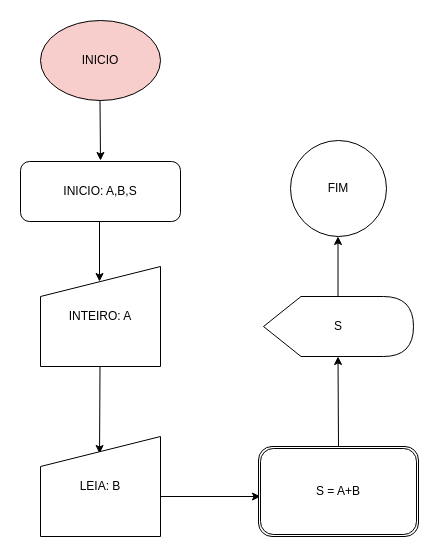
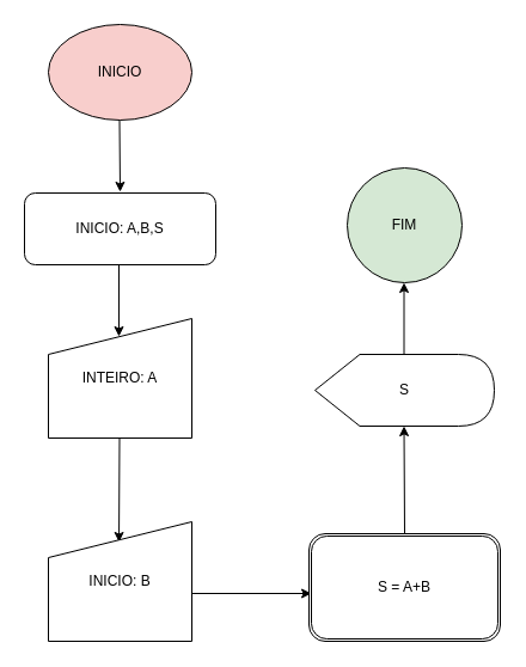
  <mxCell id="0" />
  <mxCell id="1" parent="0" />
  <mxCell id="2" value="INICIO" style="ellipse;whiteSpace=wrap;html=1;fillColor=#f8cecc;" vertex="1" parent="1"><mxGeometry x="40" y="20" width="120" height="80" as="geometry" /></mxCell>
  <mxCell id="3" value="" style="endArrow=classic;html=1;rounded=0;" edge="1" parent="1"><mxGeometry width="50" height="50" relative="1" as="geometry"><mxPoint x="99.5" y="100" as="sourcePoint" /><mxPoint x="100" y="160" as="targetPoint" /></mxGeometry></mxCell>
  <mxCell id="4" value="INTEIRO: A" style="shape=manualInput;whiteSpace=wrap;html=1;" vertex="1" parent="1"><mxGeometry x="40" y="266" width="120" height="100" as="geometry" /></mxCell>
  <mxCell id="5" value="" style="endArrow=classic;html=1;rounded=0;entryX=0.492;entryY=0.17;entryDx=0;entryDy=0;entryPerimeter=0;" edge="1" parent="1" target="6"><mxGeometry width="50" height="50" relative="1" as="geometry"><mxPoint x="99.5" y="366" as="sourcePoint" /><mxPoint x="100" y="440" as="targetPoint" /></mxGeometry></mxCell>
- <mxCell id="6" value="LEIA: B" style="shape=manualInput;whiteSpace=wrap;html=1;" vertex="1" parent="1"><mxGeometry x="40" y="436" width="120" height="100" as="geometry" /></mxCell>
+ <mxCell id="6" value="INICIO: B" style="shape=manualInput;whiteSpace=wrap;html=1;" vertex="1" parent="1"><mxGeometry x="40" y="436" width="120" height="100" as="geometry" /></mxCell>
  <mxCell id="7" value="" style="endArrow=classic;html=1;rounded=0;" edge="1" parent="1"><mxGeometry width="50" height="50" relative="1" as="geometry"><mxPoint x="160" y="496" as="sourcePoint" /><mxPoint x="260" y="496" as="targetPoint" /></mxGeometry></mxCell>
  <mxCell id="8" value="S = A+B" style="shape=ext;double=1;rounded=1;whiteSpace=wrap;html=1;" vertex="1" parent="1"><mxGeometry x="258" y="446" width="160" height="90" as="geometry" /></mxCell>
  <mxCell id="9" value="" style="endArrow=classic;html=1;rounded=0;exitX=0.5;exitY=0;exitDx=0;exitDy=0;" edge="1" parent="1" source="8"><mxGeometry width="50" height="50" relative="1" as="geometry"><mxPoint x="337.5" y="436" as="sourcePoint" /><mxPoint x="337.5" y="356" as="targetPoint" /></mxGeometry></mxCell>
  <mxCell id="10" value="S" style="shape=display;whiteSpace=wrap;html=1;" vertex="1" parent="1"><mxGeometry x="263" y="296" width="150" height="60" as="geometry" /></mxCell>
- <mxCell id="11" value="FIM" style="ellipse;whiteSpace=wrap;html=1;aspect=fixed;" vertex="1" parent="1"><mxGeometry x="290" y="140" width="96" height="96" as="geometry" /></mxCell>
+ <mxCell id="11" value="FIM" style="ellipse;whiteSpace=wrap;html=1;aspect=fixed;fillColor=#d5e8d4;" vertex="1" parent="1"><mxGeometry x="290" y="140" width="96" height="96" as="geometry" /></mxCell>
  <mxCell id="12" value="" style="endArrow=classic;html=1;rounded=0;" edge="1" parent="1"><mxGeometry width="50" height="50" relative="1" as="geometry"><mxPoint x="337.5" y="296" as="sourcePoint" /><mxPoint x="337.5" y="236" as="targetPoint" /></mxGeometry></mxCell>
  <mxCell id="13" value="INICIO: A,B,S" style="rounded=1;whiteSpace=wrap;html=1;" vertex="1" parent="1"><mxGeometry x="20" y="161" width="160" height="60" as="geometry" /></mxCell>
  <mxCell id="14" value="" style="endArrow=classic;html=1;rounded=0;" edge="1" parent="1"><mxGeometry width="50" height="50" relative="1" as="geometry"><mxPoint x="99" y="221" as="sourcePoint" /><mxPoint x="99" y="281" as="targetPoint" /></mxGeometry></mxCell>
